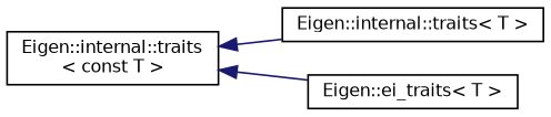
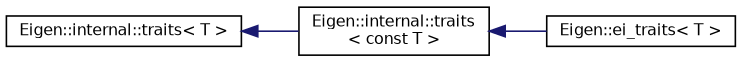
  digraph {
    fontname="DejaVu Sans"
    rankdir=LR
    node [color=black fillcolor=white fontname="DejaVu Sans" fontsize=10 shape=record style=filled]
    edge [color=midnightblue dir=back fontname="DejaVu Sans" fontsize=10 labelfontname=Helvetica labelfontsize=10 style=solid]
    n1 [height=0.2 label="Eigen::internal::traits\< T \>" width=0.4]
    n2 [height=0.2 label="Eigen::internal::traits\l\< const T \>" width=0.4]
    n3 [height=0.2 label="Eigen::ei_traits\< T \>" width=0.4]
-   n2 -> n1
+   n1 -> n2
    n2 -> n3
  }
